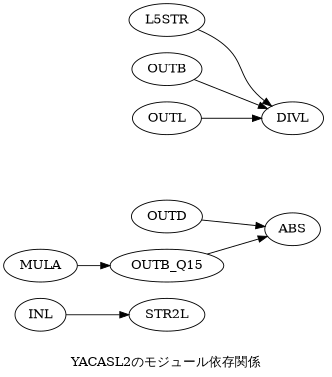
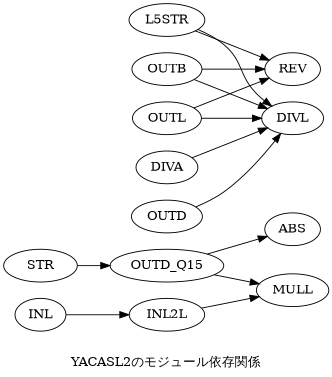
  digraph {
    label="YACASL2のモジュール依存関係"
    rankdir=LR
+   DIVA
    DIVL
    INL
-   STR2L
+   STR2L [label=INL2L]
+   MULL
    n6 [label=L5STR]
-   MULA
-   OUTD_Q15 [label=OUTB_Q15]
+   REV
+   MULA [label=STR]
+   OUTD_Q15
    n10 [label=OUTD]
    ABS
    OUTB
    OUTL
+   DIVA -> DIVL
    INL -> STR2L
+   STR2L -> MULL
    n6 -> DIVL
+   n6 -> REV
    MULA -> OUTD_Q15
+   OUTD_Q15 -> MULL
    OUTD_Q15 -> ABS
-   n10 -> ABS
+   n10 -> DIVL
    OUTB -> DIVL
+   OUTB -> REV
    OUTL -> DIVL
+   OUTL -> REV
  }
